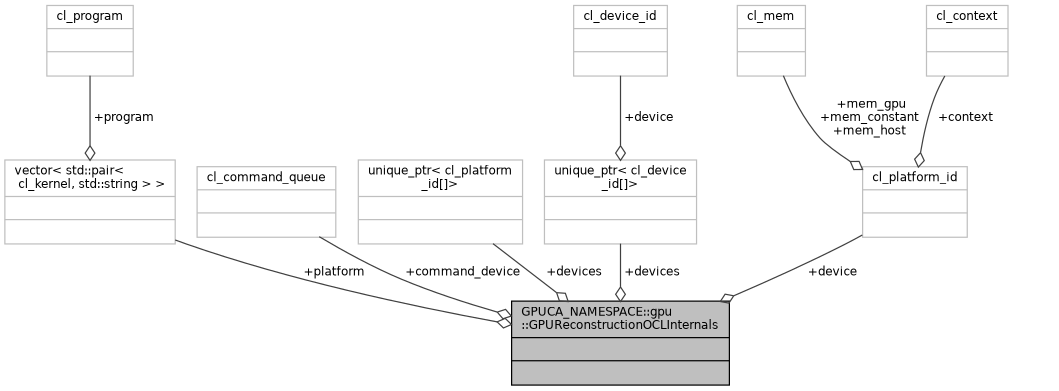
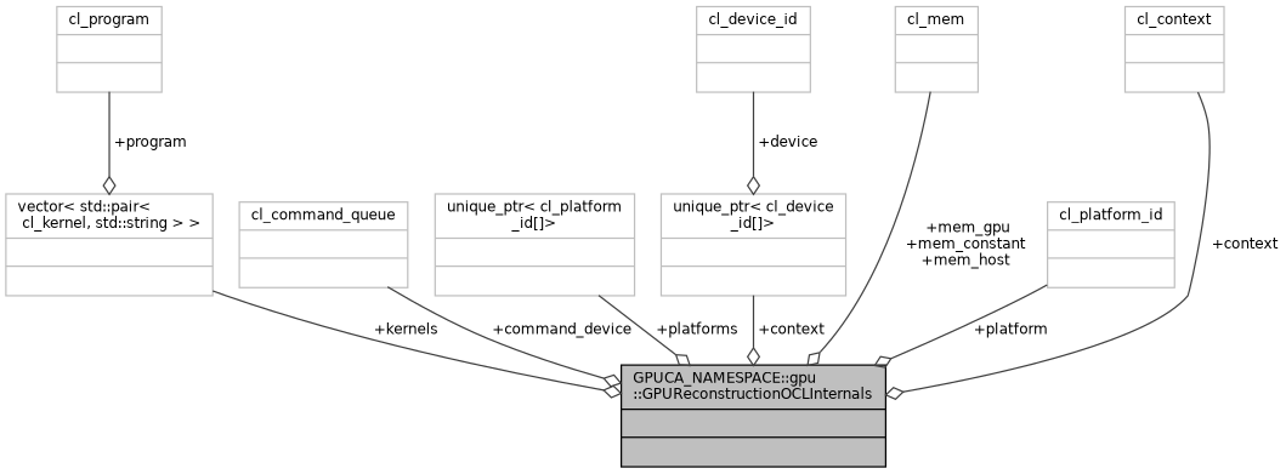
  digraph {
    node [color=grey75 fontname=Helvetica fontsize=10 shape=record]
    edge [arrowhead=odiamond color=grey25 fontname=Helvetica fontsize=10 labelfontname=Helvetica labelfontsize=10 style=solid]
    n1 [color=black fillcolor=grey75 fontcolor=black height=0.2 label="{GPUCA_NAMESPACE::gpu\l::GPUReconstructionOCLInternals\n||}" style=filled width=0.4]
    n2 [height=0.2 label="{cl_program\n||}" width=0.4]
    n3 [height=0.2 label="{vector\< std::pair\<\l cl_kernel, std::string \> \>\n||}" width=0.4]
    n4 [height=0.2 label="{cl_command_queue\n||}" width=0.4]
    n5 [height=0.2 label="{unique_ptr\< cl_platform\l_id[]\>\n||}" width=0.4]
    n6 [height=0.2 label="{unique_ptr\< cl_device\l_id[]\>\n||}" width=0.4]
    n7 [height=0.2 label="{cl_platform_id\n||}" width=0.4]
    n8 [height=0.2 label="{cl_mem\n||}" width=0.4]
    n9 [height=0.2 label="{cl_context\n||}" width=0.4]
    n10 [height=0.2 label="{cl_device_id\n||}" width=0.4]
    n2 -> n3 [label=" +program"]
-   n3 -> n1 [label=" +platform"]
+   n3 -> n1 [label=" +kernels"]
    n4 -> n1 [label=" +command_device"]
-   n5 -> n1 [label=" +devices"]
-   n6 -> n1 [label=" +devices"]
-   n7 -> n1 [label=" +device"]
-   n8 -> n7 [label=" +mem_gpu\n+mem_constant\n+mem_host"]
-   n9 -> n7 [label=" +context"]
+   n5 -> n1 [label=" +platforms"]
+   n6 -> n1 [label=" +context"]
+   n7 -> n1 [label=" +platform"]
+   n8 -> n1 [label=" +mem_gpu\n+mem_constant\n+mem_host"]
+   n9 -> n1 [label=" +context"]
    n10 -> n6 [label=" +device"]
  }
